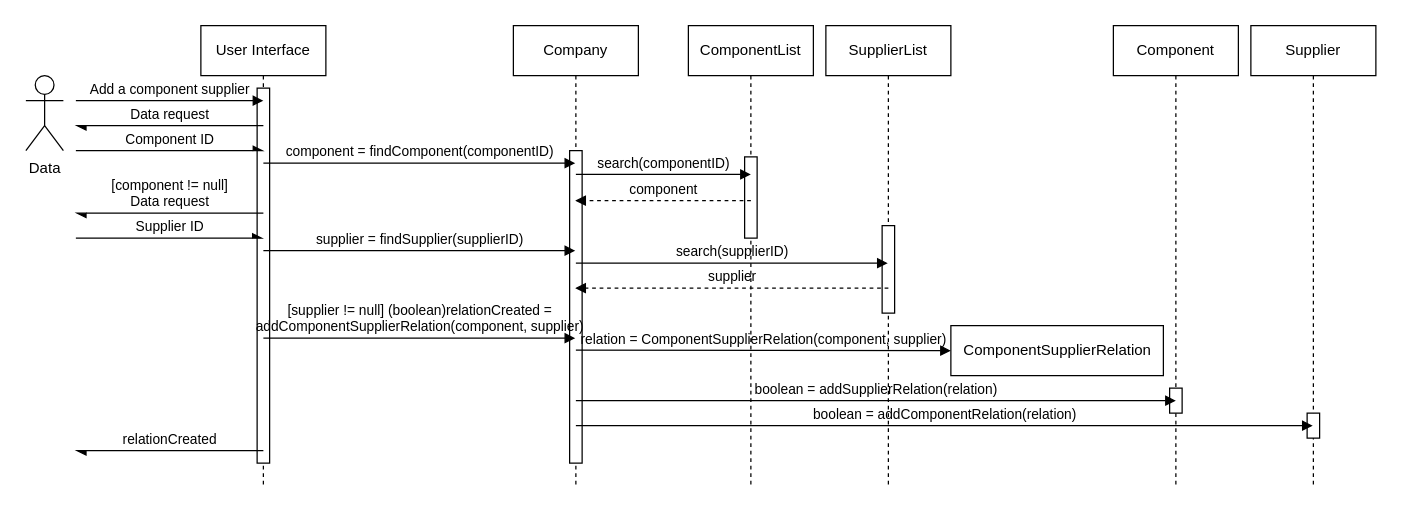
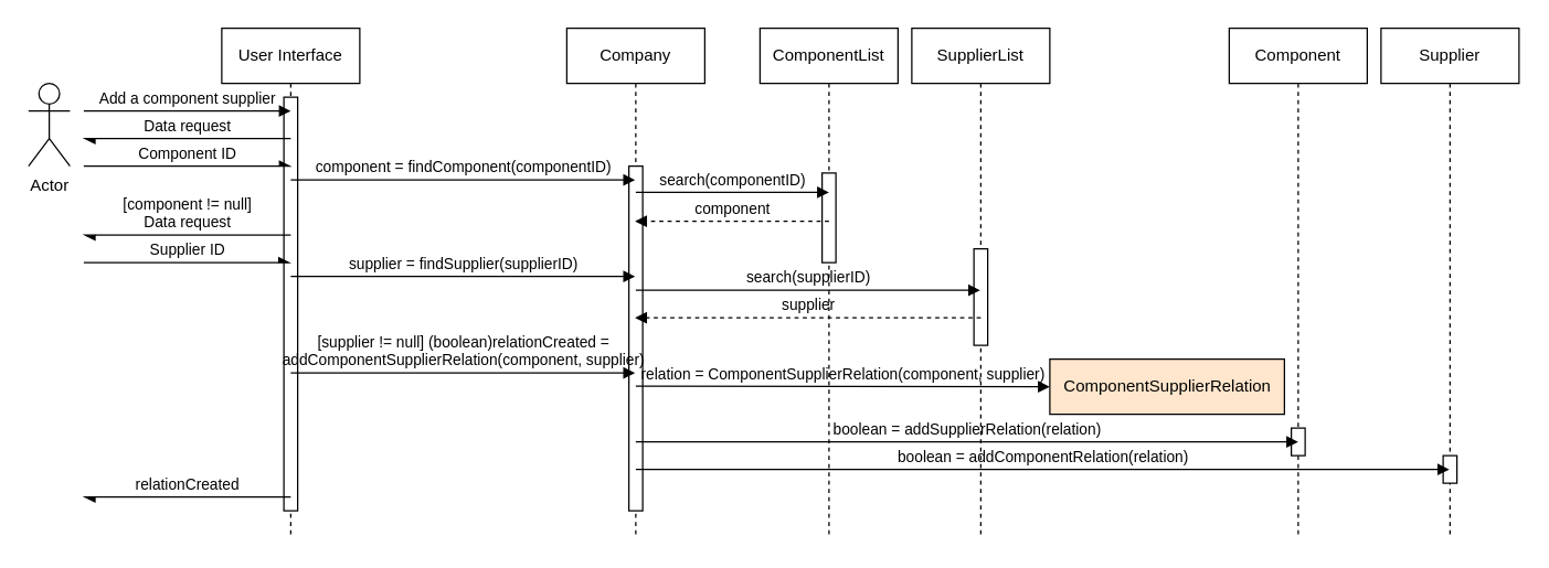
  <mxCell id="0" />
  <mxCell id="1" parent="0" />
- <mxCell id="2" value="Data" style="shape=umlActor;verticalLabelPosition=bottom;verticalAlign=top;html=1;fillColor=none;" vertex="1" parent="1"><mxGeometry x="20" y="60" width="30" height="60" as="geometry" /></mxCell>
+ <mxCell id="2" value="Actor" style="shape=umlActor;verticalLabelPosition=bottom;verticalAlign=top;html=1;fillColor=none;" vertex="1" parent="1"><mxGeometry x="20" y="60" width="30" height="60" as="geometry" /></mxCell>
  <mxCell id="3" value="Company" style="shape=umlLifeline;perimeter=lifelinePerimeter;whiteSpace=wrap;html=1;container=1;collapsible=0;recursiveResize=0;outlineConnect=0;fillColor=none;" vertex="1" parent="1"><mxGeometry x="410" y="20" width="100" height="370" as="geometry" /></mxCell>
  <mxCell id="4" value="" style="html=1;points=[];perimeter=orthogonalPerimeter;fontFamily=Helvetica;" vertex="1" parent="3"><mxGeometry x="45" y="100" width="10" height="250" as="geometry" /></mxCell>
  <mxCell id="5" value="ComponentList" style="shape=umlLifeline;perimeter=lifelinePerimeter;whiteSpace=wrap;html=1;container=1;collapsible=0;recursiveResize=0;outlineConnect=0;fillColor=none;" vertex="1" parent="1"><mxGeometry x="550" y="20" width="100" height="370" as="geometry" /></mxCell>
  <mxCell id="6" value="" style="html=1;points=[];perimeter=orthogonalPerimeter;fontFamily=Helvetica;" vertex="1" parent="5"><mxGeometry x="45" y="105" width="10" height="65" as="geometry" /></mxCell>
  <mxCell id="7" value="User Interface" style="shape=umlLifeline;perimeter=lifelinePerimeter;whiteSpace=wrap;html=1;container=1;collapsible=0;recursiveResize=0;outlineConnect=0;" vertex="1" parent="1"><mxGeometry x="160" y="20" width="100" height="370" as="geometry" /></mxCell>
  <mxCell id="8" value="" style="html=1;points=[];perimeter=orthogonalPerimeter;" vertex="1" parent="7"><mxGeometry x="45" y="50" width="10" height="300" as="geometry" /></mxCell>
  <mxCell id="9" value="Add a component supplier" style="html=1;verticalAlign=bottom;startArrow=none;startFill=0;endArrow=block;startSize=8;fontFamily=Helvetica;labelBackgroundColor=none;" edge="1" parent="1"><mxGeometry width="60" relative="1" as="geometry"><mxPoint x="60" y="80" as="sourcePoint" /><mxPoint x="210" y="80" as="targetPoint" /></mxGeometry></mxCell>
  <mxCell id="10" value="Component ID" style="html=1;verticalAlign=bottom;endArrow=async;fontFamily=Helvetica;endFill=1;labelBackgroundColor=none;" edge="1" parent="1"><mxGeometry width="80" relative="1" as="geometry"><mxPoint x="60" y="120" as="sourcePoint" /><mxPoint x="210" y="120" as="targetPoint" /></mxGeometry></mxCell>
  <mxCell id="11" value="Data request" style="html=1;verticalAlign=bottom;endArrow=async;fontFamily=Helvetica;endFill=1;labelBackgroundColor=none;" edge="1" parent="1"><mxGeometry width="80" relative="1" as="geometry"><mxPoint x="210" y="100" as="sourcePoint" /><mxPoint x="60" y="100" as="targetPoint" /></mxGeometry></mxCell>
  <mxCell id="12" value="relationCreated" style="html=1;verticalAlign=bottom;endArrow=async;fontFamily=Helvetica;endFill=1;labelBackgroundColor=none;" edge="1" parent="1"><mxGeometry width="80" relative="1" as="geometry"><mxPoint x="210" y="360" as="sourcePoint" /><mxPoint x="60" y="360" as="targetPoint" /></mxGeometry></mxCell>
  <mxCell id="13" value="component" style="html=1;verticalAlign=bottom;endArrow=block;fontFamily=Helvetica;dashed=1;labelBackgroundColor=none;" edge="1" parent="1" target="3"><mxGeometry width="80" relative="1" as="geometry"><mxPoint x="600" y="160" as="sourcePoint" /><mxPoint x="550" y="159.66" as="targetPoint" /></mxGeometry></mxCell>
  <mxCell id="14" value="search(componentID)" style="html=1;verticalAlign=bottom;endArrow=block;fontFamily=Helvetica;labelBackgroundColor=none;" edge="1" parent="1"><mxGeometry width="80" relative="1" as="geometry"><mxPoint x="460" y="139" as="sourcePoint" /><mxPoint x="600" y="139" as="targetPoint" /></mxGeometry></mxCell>
  <mxCell id="15" value="&lt;div&gt;[component != null]&lt;/div&gt;&lt;div&gt;Data request&lt;/div&gt;" style="html=1;verticalAlign=bottom;endArrow=async;fontFamily=Helvetica;endFill=1;labelBackgroundColor=none;" edge="1" parent="1"><mxGeometry width="80" relative="1" as="geometry"><mxPoint x="210" y="170" as="sourcePoint" /><mxPoint x="60" y="170" as="targetPoint" /></mxGeometry></mxCell>
  <mxCell id="16" value="Supplier ID" style="html=1;verticalAlign=bottom;endArrow=async;fontFamily=Helvetica;endFill=1;labelBackgroundColor=none;" edge="1" parent="1" target="7"><mxGeometry width="80" relative="1" as="geometry"><mxPoint x="60" y="190" as="sourcePoint" /><mxPoint x="250" y="190" as="targetPoint" /></mxGeometry></mxCell>
  <mxCell id="17" value="supplier = findSupplier(supplierID)" style="html=1;verticalAlign=bottom;endArrow=block;fontFamily=Helvetica;labelBackgroundColor=none;" edge="1" parent="1"><mxGeometry width="80" relative="1" as="geometry"><mxPoint x="210" y="200" as="sourcePoint" /><mxPoint x="459.5" y="200" as="targetPoint" /></mxGeometry></mxCell>
  <mxCell id="18" value="SupplierList" style="shape=umlLifeline;perimeter=lifelinePerimeter;whiteSpace=wrap;html=1;container=1;collapsible=0;recursiveResize=0;outlineConnect=0;" vertex="1" parent="1"><mxGeometry x="660" y="20" width="100" height="370" as="geometry" /></mxCell>
  <mxCell id="19" value="" style="html=1;points=[];perimeter=orthogonalPerimeter;" vertex="1" parent="18"><mxGeometry x="45" y="160" width="10" height="70" as="geometry" /></mxCell>
  <mxCell id="20" value="supplier" style="html=1;verticalAlign=bottom;endArrow=block;fontFamily=Helvetica;dashed=1;labelBackgroundColor=none;" edge="1" parent="1" target="3"><mxGeometry width="80" relative="1" as="geometry"><mxPoint x="710" y="230" as="sourcePoint" /><mxPoint x="640" y="230" as="targetPoint" /></mxGeometry></mxCell>
  <mxCell id="21" value="[supplier != null] (boolean)relationCreated = &lt;br&gt;&lt;div&gt;addComponentSupplierRelation(component, supplier)&lt;/div&gt;" style="html=1;verticalAlign=bottom;endArrow=block;fontFamily=Helvetica;labelBackgroundColor=none;" edge="1" parent="1"><mxGeometry width="80" relative="1" as="geometry"><mxPoint x="210" y="270" as="sourcePoint" /><mxPoint x="459.5" y="270" as="targetPoint" /></mxGeometry></mxCell>
- <mxCell id="22" value="ComponentSupplierRelation" style="html=1;" vertex="1" parent="1"><mxGeometry x="760" y="260" width="170" height="40" as="geometry" /></mxCell>
+ <mxCell id="22" value="ComponentSupplierRelation" style="html=1;fillColor=#ffe6cc;" vertex="1" parent="1"><mxGeometry x="760" y="260" width="170" height="40" as="geometry" /></mxCell>
  <mxCell id="23" value="Component" style="shape=umlLifeline;perimeter=lifelinePerimeter;whiteSpace=wrap;html=1;container=1;collapsible=0;recursiveResize=0;outlineConnect=0;" vertex="1" parent="1"><mxGeometry x="890" y="20" width="100" height="370" as="geometry" /></mxCell>
  <mxCell id="24" value="" style="html=1;points=[];perimeter=orthogonalPerimeter;" vertex="1" parent="23"><mxGeometry x="45" y="290" width="10" height="20" as="geometry" /></mxCell>
  <mxCell id="25" value="Supplier" style="shape=umlLifeline;perimeter=lifelinePerimeter;whiteSpace=wrap;html=1;container=1;collapsible=0;recursiveResize=0;outlineConnect=0;" vertex="1" parent="1"><mxGeometry x="1000" y="20" width="100" height="370" as="geometry" /></mxCell>
  <mxCell id="26" value="" style="html=1;points=[];perimeter=orthogonalPerimeter;" vertex="1" parent="25"><mxGeometry x="45" y="310" width="10" height="20" as="geometry" /></mxCell>
  <mxCell id="27" value="boolean = addSupplierRelation(relation)" style="html=1;verticalAlign=bottom;endArrow=block;fontFamily=Helvetica;labelBackgroundColor=none;" edge="1" parent="1"><mxGeometry width="80" relative="1" as="geometry"><mxPoint x="460" y="320" as="sourcePoint" /><mxPoint x="940" y="320" as="targetPoint" /></mxGeometry></mxCell>
  <mxCell id="28" value="component = findComponent(componentID)" style="html=1;verticalAlign=bottom;endArrow=block;fontFamily=Helvetica;labelBackgroundColor=none;" edge="1" parent="1"><mxGeometry width="80" relative="1" as="geometry"><mxPoint x="210" y="130" as="sourcePoint" /><mxPoint x="459.5" y="130" as="targetPoint" /></mxGeometry></mxCell>
  <mxCell id="29" value="search(supplierID)" style="html=1;verticalAlign=bottom;endArrow=block;fontFamily=Helvetica;labelBackgroundColor=none;" edge="1" parent="1" target="18"><mxGeometry width="80" relative="1" as="geometry"><mxPoint x="460" y="210" as="sourcePoint" /><mxPoint x="669.5" y="210" as="targetPoint" /></mxGeometry></mxCell>
  <mxCell id="30" value="relation = ComponentSupplierRelation(component, supplier)" style="html=1;verticalAlign=bottom;endArrow=block;fontFamily=Helvetica;labelBackgroundColor=none;entryX=0;entryY=0.5;entryDx=0;entryDy=0;" edge="1" parent="1" target="22"><mxGeometry width="80" relative="1" as="geometry"><mxPoint x="460" y="279.5" as="sourcePoint" /><mxPoint x="720" y="279.756" as="targetPoint" /></mxGeometry></mxCell>
  <mxCell id="31" value="boolean = addComponentRelation(relation)" style="html=1;verticalAlign=bottom;endArrow=block;fontFamily=Helvetica;labelBackgroundColor=none;" edge="1" parent="1" target="25"><mxGeometry width="80" relative="1" as="geometry"><mxPoint x="460" y="340" as="sourcePoint" /><mxPoint x="1009.5" y="340" as="targetPoint" /></mxGeometry></mxCell>
